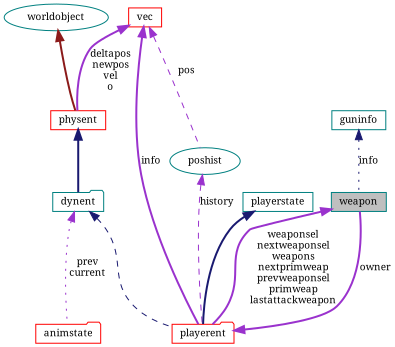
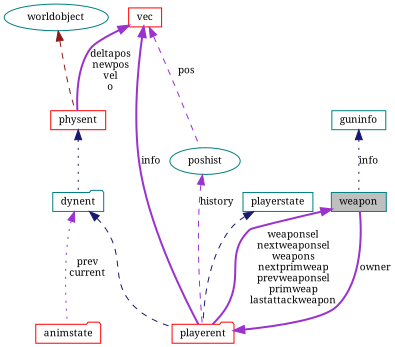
  digraph {
    fontname="Noto Serif"
    node [color=teal fillcolor=white fontname="Noto Serif" fontsize=10 shape=box style=filled]
    edge [color=darkorchid3 dir=back fontname="Noto Serif" fontsize=10 labelfontname=FreeSans labelfontsize=10 style=bold]
    n1 [fillcolor=grey75 fontcolor=black height=0.2 label=weapon width=0.4]
    n2 [color=red height=0.2 label=playerent shape=folder width=0.4]
    n3 [height=0.2 label=dynent shape=folder width=0.4]
    n4 [color=red height=0.2 label=animstate shape=folder width=0.4]
    n5 [color=red height=0.2 label=physent width=0.4]
    n6 [height=0.2 label=worldobject shape=ellipse width=0.4]
    n7 [color=red height=0.2 label=vec width=0.4]
    n8 [height=0.2 label=poshist shape=ellipse width=0.4]
    n9 [height=0.2 label=playerstate width=0.4]
    n10 [height=0.2 label=guninfo width=0.4]
    n1 -> n2 [label="weaponsel\nnextweaponsel\nweapons\nnextprimweap\nprevweaponsel\nprimweap\nlastattackweapon"]
    n2 -> n1 [label=owner]
    n3 -> n2 [color=midnightblue style=dashed]
    n3 -> n4 [label="prev\ncurrent" style=dotted]
-   n5 -> n3 [color=midnightblue]
-   n6 -> n5 [color=firebrick4]
+   n5 -> n3 [color=midnightblue style=dotted]
+   n6 -> n5 [color=firebrick4 style=dashed]
    n7 -> n2 [label=info]
    n7 -> n5 [label="deltapos\nnewpos\nvel\no"]
    n7 -> n8 [label=pos style=dashed]
    n8 -> n2 [label=history style=dashed]
-   n9 -> n2 [color=midnightblue]
+   n9 -> n2 [color=midnightblue style=dashed]
    n10 -> n1 [color=midnightblue label=info style=dotted]
  }
